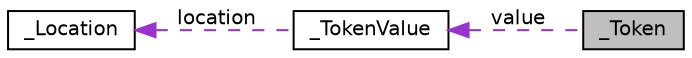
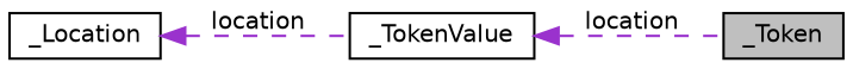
  digraph {
    rankdir=LR
    node [color=black fillcolor=white fontname=Helvetica fontsize=10 shape=record style=filled]
    edge [color=darkorchid3 dir=back fontname=Helvetica fontsize=10 labelfontname=Helvetica labelfontsize=10 style=dashed]
    n1 [fillcolor=grey75 fontcolor=black height=0.2 label=_Token width=0.4]
    n2 [height=0.2 label=_Location width=0.4]
    n3 [height=0.2 label=_TokenValue width=0.4]
    n2 -> n3 [label=" location"]
-   n3 -> n1 [label=" value"]
+   n3 -> n1 [label=" location"]
  }
